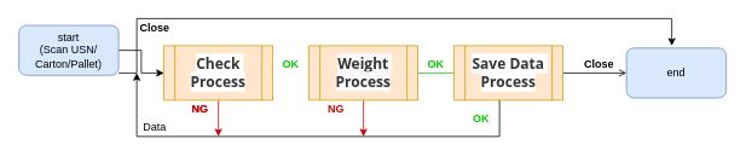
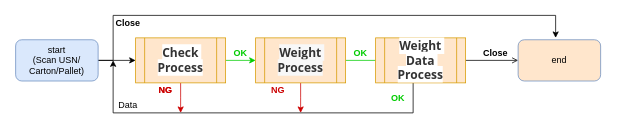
  <mxCell id="0" />
  <mxCell id="1" parent="0" />
  <mxCell id="2" value="" style="edgeStyle=orthogonalEdgeStyle;rounded=0;orthogonalLoop=1;jettySize=auto;html=1;" parent="1" source="4" target="7" edge="1"><mxGeometry relative="1" as="geometry" /></mxCell>
  <mxCell id="3" style="edgeStyle=orthogonalEdgeStyle;rounded=0;orthogonalLoop=1;jettySize=auto;html=1;strokeColor=#000000;" parent="1" source="4" edge="1"><mxGeometry relative="1" as="geometry"><mxPoint x="740" y="50" as="targetPoint" /><Array as="points"><mxPoint x="150" y="80" /><mxPoint x="150" y="20" /><mxPoint x="740" y="20" /></Array></mxGeometry></mxCell>
- <mxCell id="4" value="start&lt;br&gt;(Scan USN/ Carton/Pallet)" style="rounded=1;whiteSpace=wrap;html=1;fillColor=#dae8fc;strokeColor=#6c8ebf;" parent="1" vertex="1"><mxGeometry x="20" y="27.5" width="110" height="55" as="geometry" /></mxCell>
+ <mxCell id="4" value="start&lt;br&gt;(Scan USN/ Carton/Pallet)" style="rounded=1;whiteSpace=wrap;html=1;fillColor=#dae8fc;strokeColor=#6c8ebf;" parent="1" vertex="1"><mxGeometry x="20" y="52.5" width="110" height="55" as="geometry" /></mxCell>
+ <mxCell id="5" value="" style="edgeStyle=orthogonalEdgeStyle;rounded=0;orthogonalLoop=1;jettySize=auto;html=1;strokeColor=#00CC00;" parent="1" source="7" target="10" edge="1"><mxGeometry relative="1" as="geometry" /></mxCell>
  <mxCell id="6" style="edgeStyle=orthogonalEdgeStyle;rounded=0;orthogonalLoop=1;jettySize=auto;html=1;strokeColor=#CC0000;" parent="1" source="7" edge="1"><mxGeometry relative="1" as="geometry"><mxPoint x="240" y="150" as="targetPoint" /></mxGeometry></mxCell>
  <mxCell id="7" value="&lt;strong style=&quot;box-sizing: border-box ; color: rgb(51 , 51 , 51) ; font-family: &amp;#34;open sans&amp;#34; , &amp;#34;clear sans&amp;#34; , &amp;#34;helvetica neue&amp;#34; , &amp;#34;helvetica&amp;#34; , &amp;#34;arial&amp;#34; , sans-serif ; font-size: 16px ; text-align: left ; white-space: pre-wrap ; background-color: rgb(255 , 255 , 255)&quot;&gt;&lt;span class=&quot;md-plain&quot; style=&quot;box-sizing: border-box&quot;&gt;Check Process&lt;/span&gt;&lt;/strong&gt;" style="shape=process;whiteSpace=wrap;html=1;backgroundOutline=1;fillColor=#ffe6cc;strokeColor=#d79b00;" parent="1" vertex="1"><mxGeometry x="180" y="50" width="120" height="60" as="geometry" /></mxCell>
  <mxCell id="8" value="" style="edgeStyle=orthogonalEdgeStyle;rounded=0;orthogonalLoop=1;jettySize=auto;html=1;strokeColor=#00CC00;endArrow=none;" parent="1" source="10" target="13" edge="1"><mxGeometry relative="1" as="geometry" /></mxCell>
  <mxCell id="9" style="edgeStyle=orthogonalEdgeStyle;rounded=0;orthogonalLoop=1;jettySize=auto;html=1;exitX=0.5;exitY=1;exitDx=0;exitDy=0;strokeColor=#CC0000;" parent="1" source="10" edge="1"><mxGeometry relative="1" as="geometry"><mxPoint x="400" y="150" as="targetPoint" /></mxGeometry></mxCell>
  <mxCell id="10" value="&lt;strong style=&quot;box-sizing: border-box ; color: rgb(51 , 51 , 51) ; font-family: &amp;#34;open sans&amp;#34; , &amp;#34;clear sans&amp;#34; , &amp;#34;helvetica neue&amp;#34; , &amp;#34;helvetica&amp;#34; , &amp;#34;arial&amp;#34; , sans-serif ; font-size: 16px ; text-align: left ; white-space: pre-wrap ; background-color: rgb(248 , 248 , 248)&quot;&gt;&lt;span class=&quot;md-plain&quot; style=&quot;box-sizing: border-box&quot;&gt;Weight Process&lt;/span&gt;&lt;/strong&gt;" style="shape=process;whiteSpace=wrap;html=1;backgroundOutline=1;fillColor=#ffe6cc;strokeColor=#d79b00;" parent="1" vertex="1"><mxGeometry x="340" y="50" width="120" height="60" as="geometry" /></mxCell>
  <mxCell id="11" style="edgeStyle=orthogonalEdgeStyle;rounded=0;orthogonalLoop=1;jettySize=auto;html=1;" parent="1" source="13" edge="1"><mxGeometry relative="1" as="geometry"><mxPoint x="150" y="80" as="targetPoint" /><Array as="points"><mxPoint x="550" y="150" /><mxPoint x="150" y="150" /></Array></mxGeometry></mxCell>
  <mxCell id="12" value="" style="edgeStyle=orthogonalEdgeStyle;rounded=0;orthogonalLoop=1;jettySize=auto;html=1;endArrow=open;" parent="1" source="13" target="14" edge="1"><mxGeometry relative="1" as="geometry" /></mxCell>
- <mxCell id="13" value="&lt;strong style=&quot;box-sizing: border-box ; color: rgb(51 , 51 , 51) ; font-family: &amp;#34;open sans&amp;#34; , &amp;#34;clear sans&amp;#34; , &amp;#34;helvetica neue&amp;#34; , &amp;#34;helvetica&amp;#34; , &amp;#34;arial&amp;#34; , sans-serif ; font-size: 16px ; text-align: left ; white-space: pre-wrap ; background-color: rgb(255 , 255 , 255)&quot;&gt;&lt;span class=&quot;md-plain&quot; style=&quot;box-sizing: border-box&quot;&gt;Save Data Process&lt;/span&gt;&lt;/strong&gt;" style="shape=process;whiteSpace=wrap;html=1;backgroundOutline=1;fillColor=#ffe6cc;strokeColor=#d79b00;" parent="1" vertex="1"><mxGeometry x="500" y="50" width="120" height="60" as="geometry" /></mxCell>
- <mxCell id="14" value="end" style="rounded=1;whiteSpace=wrap;html=1;fillColor=#dae8fc;strokeColor=#6c8ebf;" parent="1" vertex="1"><mxGeometry x="690" y="52.5" width="110" height="55" as="geometry" /></mxCell>
+ <mxCell id="13" value="&lt;strong style=&quot;box-sizing: border-box ; color: rgb(51 , 51 , 51) ; font-family: &amp;#34;open sans&amp;#34; , &amp;#34;clear sans&amp;#34; , &amp;#34;helvetica neue&amp;#34; , &amp;#34;helvetica&amp;#34; , &amp;#34;arial&amp;#34; , sans-serif ; font-size: 16px ; text-align: left ; white-space: pre-wrap ; background-color: rgb(255 , 255 , 255)&quot;&gt;&lt;span class=&quot;md-plain&quot; style=&quot;box-sizing: border-box&quot;&gt;Weight Data Process&lt;/span&gt;&lt;/strong&gt;" style="shape=process;whiteSpace=wrap;html=1;backgroundOutline=1;fillColor=#ffe6cc;strokeColor=#d79b00;" parent="1" vertex="1"><mxGeometry x="500" y="50" width="120" height="60" as="geometry" /></mxCell>
+ <mxCell id="14" value="end" style="rounded=1;whiteSpace=wrap;html=1;fillColor=#ffe6cc;strokeColor=#6c8ebf;" parent="1" vertex="1"><mxGeometry x="690" y="52.5" width="110" height="55" as="geometry" /></mxCell>
  <mxCell id="15" value="&lt;b&gt;&lt;font color=&quot;#cc0000&quot;&gt;NG&lt;/font&gt;&lt;/b&gt;" style="text;html=1;strokeColor=none;fillColor=none;align=center;verticalAlign=middle;whiteSpace=wrap;rounded=0;" parent="1" vertex="1"><mxGeometry x="200" y="110" width="40" height="20" as="geometry" /></mxCell>
  <mxCell id="16" value="&lt;b&gt;&lt;font color=&quot;#cc0000&quot;&gt;NG&lt;/font&gt;&lt;/b&gt;" style="text;html=1;strokeColor=none;fillColor=none;align=center;verticalAlign=middle;whiteSpace=wrap;rounded=0;" parent="1" vertex="1"><mxGeometry x="350" y="110" width="40" height="20" as="geometry" /></mxCell>
  <mxCell id="17" value="&lt;b&gt;&lt;font color=&quot;#00cc00&quot;&gt;OK&lt;/font&gt;&lt;/b&gt;" style="text;html=1;strokeColor=none;fillColor=none;align=center;verticalAlign=middle;whiteSpace=wrap;rounded=0;" parent="1" vertex="1"><mxGeometry x="460" y="60" width="40" height="20" as="geometry" /></mxCell>
  <mxCell id="18" value="&lt;b&gt;&lt;font color=&quot;#00cc00&quot;&gt;OK&lt;/font&gt;&lt;/b&gt;" style="text;html=1;strokeColor=none;fillColor=none;align=center;verticalAlign=middle;whiteSpace=wrap;rounded=0;" parent="1" vertex="1"><mxGeometry x="300" y="60" width="40" height="20" as="geometry" /></mxCell>
  <mxCell id="19" value="&lt;b&gt;&lt;font color=&quot;#cc0000&quot;&gt;NG&lt;/font&gt;&lt;/b&gt;" style="text;html=1;strokeColor=none;fillColor=none;align=center;verticalAlign=middle;whiteSpace=wrap;rounded=0;" parent="1" vertex="1"><mxGeometry x="200" y="110" width="40" height="20" as="geometry" /></mxCell>
  <mxCell id="20" value="&lt;b&gt;Close&lt;/b&gt;" style="text;html=1;strokeColor=none;fillColor=none;align=center;verticalAlign=middle;whiteSpace=wrap;rounded=0;" parent="1" vertex="1"><mxGeometry x="640" y="60" width="40" height="20" as="geometry" /></mxCell>
  <mxCell id="21" value="&lt;b&gt;Close&lt;/b&gt;" style="text;html=1;strokeColor=none;fillColor=none;align=center;verticalAlign=middle;whiteSpace=wrap;rounded=0;" parent="1" vertex="1"><mxGeometry x="150" y="20" width="40" height="20" as="geometry" /></mxCell>
  <mxCell id="22" value="Data" style="text;html=1;strokeColor=none;fillColor=none;align=center;verticalAlign=middle;whiteSpace=wrap;rounded=0;" vertex="1" parent="1"><mxGeometry x="150" y="130" width="40" height="20" as="geometry" /></mxCell>
  <mxCell id="23" value="&lt;b&gt;&lt;font color=&quot;#00cc00&quot;&gt;OK&lt;/font&gt;&lt;/b&gt;" style="text;html=1;strokeColor=none;fillColor=none;align=center;verticalAlign=middle;whiteSpace=wrap;rounded=0;" vertex="1" parent="1"><mxGeometry x="510" y="120" width="40" height="20" as="geometry" /></mxCell>
